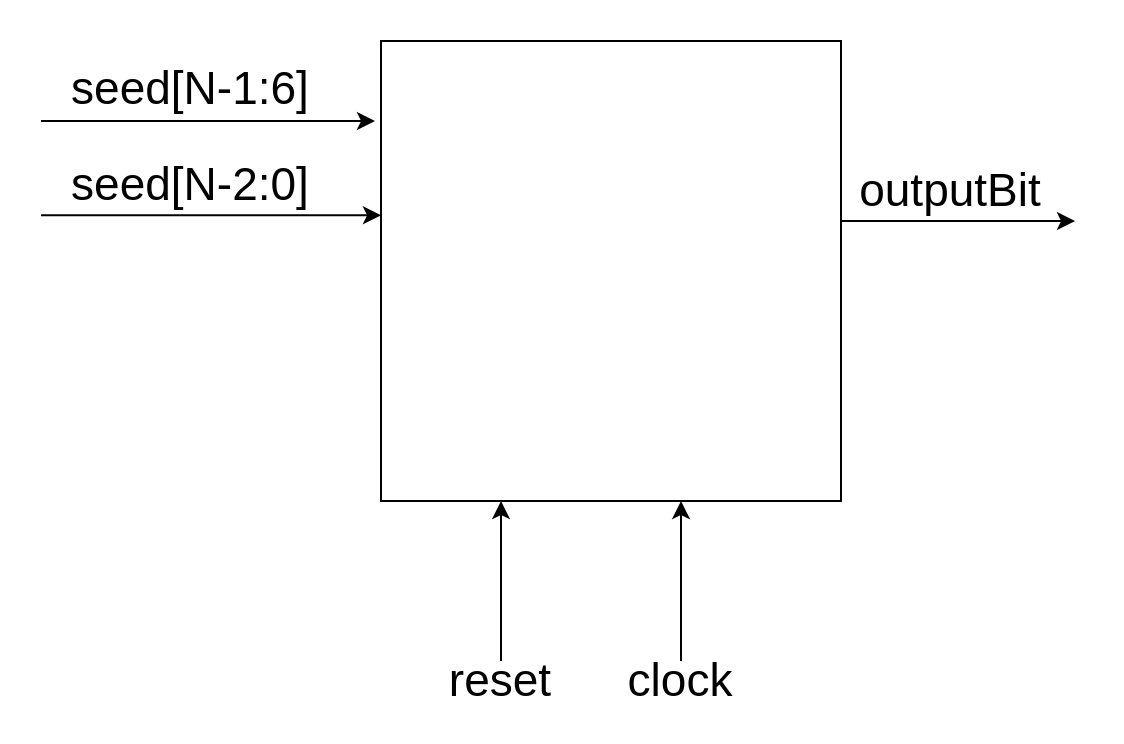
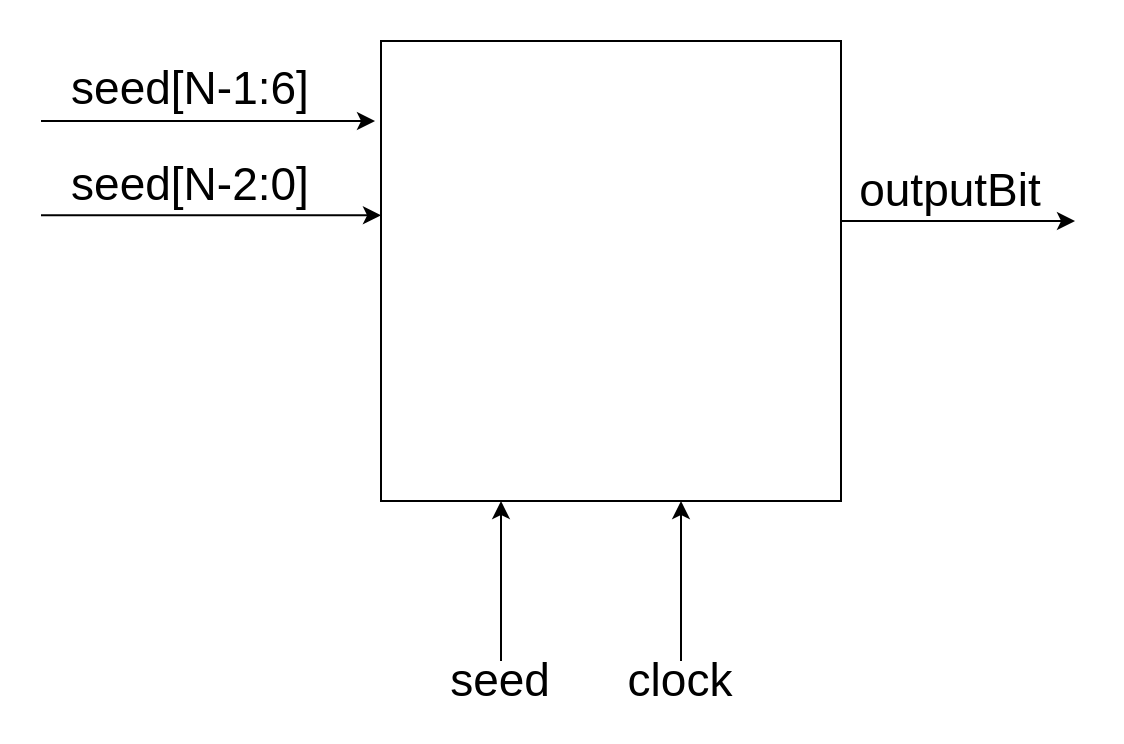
  <mxCell id="0" />
  <mxCell id="1" parent="0" />
  <mxCell id="2" value="" style="rounded=0;whiteSpace=wrap;html=1;rotation=90;" parent="1" vertex="1"><mxGeometry x="190" y="20" width="230" height="230" as="geometry" /></mxCell>
  <mxCell id="3" value="" style="endArrow=classic;html=1;entryX=0.174;entryY=1.013;entryDx=0;entryDy=0;entryPerimeter=0;" parent="1" target="2" edge="1"><mxGeometry width="50" height="50" relative="1" as="geometry"><mxPoint x="20" y="60" as="sourcePoint" /><mxPoint x="120" y="50" as="targetPoint" /></mxGeometry></mxCell>
  <mxCell id="4" value="" style="endArrow=classic;html=1;" parent="1" edge="1"><mxGeometry width="50" height="50" relative="1" as="geometry"><mxPoint x="340" y="330" as="sourcePoint" /><mxPoint x="340" y="250" as="targetPoint" /></mxGeometry></mxCell>
  <mxCell id="5" value="" style="endArrow=classic;html=1;" parent="1" edge="1"><mxGeometry width="50" height="50" relative="1" as="geometry"><mxPoint x="250" y="330" as="sourcePoint" /><mxPoint x="250" y="250" as="targetPoint" /></mxGeometry></mxCell>
  <mxCell id="6" value="" style="endArrow=classic;html=1;entryX=0.174;entryY=1.013;entryDx=0;entryDy=0;entryPerimeter=0;" parent="1" edge="1"><mxGeometry width="50" height="50" relative="1" as="geometry"><mxPoint x="20" y="107.16" as="sourcePoint" /><mxPoint x="190" y="107.18" as="targetPoint" /></mxGeometry></mxCell>
  <mxCell id="7" value="" style="endArrow=classic;html=1;entryX=0.174;entryY=1.013;entryDx=0;entryDy=0;entryPerimeter=0;" parent="1" edge="1"><mxGeometry width="50" height="50" relative="1" as="geometry"><mxPoint x="420" y="110" as="sourcePoint" /><mxPoint x="537.01" y="110.02" as="targetPoint" /></mxGeometry></mxCell>
  <mxCell id="8" value="&lt;font style=&quot;font-size: 23px&quot;&gt;seed[N-1:6]&lt;/font&gt;" style="text;html=1;strokeColor=none;fillColor=none;align=center;verticalAlign=middle;whiteSpace=wrap;rounded=0;" parent="1" vertex="1"><mxGeometry x="30" y="34" width="130" height="20" as="geometry" /></mxCell>
  <mxCell id="9" value="&lt;font style=&quot;font-size: 23px&quot;&gt;seed[N-2:0]&lt;/font&gt;" style="text;html=1;strokeColor=none;fillColor=none;align=center;verticalAlign=middle;whiteSpace=wrap;rounded=0;" parent="1" vertex="1"><mxGeometry x="30" y="82.16" width="130" height="20" as="geometry" /></mxCell>
  <mxCell id="10" value="&lt;font style=&quot;font-size: 23px&quot;&gt;clock&lt;/font&gt;" style="text;html=1;strokeColor=none;fillColor=none;align=center;verticalAlign=middle;whiteSpace=wrap;rounded=0;" parent="1" vertex="1"><mxGeometry x="300" y="330" width="80" height="20" as="geometry" /></mxCell>
- <mxCell id="11" value="&lt;font style=&quot;font-size: 23px&quot;&gt;reset&lt;/font&gt;" style="text;html=1;strokeColor=none;fillColor=none;align=center;verticalAlign=middle;whiteSpace=wrap;rounded=0;" parent="1" vertex="1"><mxGeometry x="210" y="330" width="80" height="20" as="geometry" /></mxCell>
+ <mxCell id="11" value="&lt;font style=&quot;font-size: 23px&quot;&gt;seed&lt;/font&gt;" style="text;html=1;strokeColor=none;fillColor=none;align=center;verticalAlign=middle;whiteSpace=wrap;rounded=0;" parent="1" vertex="1"><mxGeometry x="210" y="330" width="80" height="20" as="geometry" /></mxCell>
  <mxCell id="12" value="&lt;font style=&quot;font-size: 23px&quot;&gt;outputBit&lt;/font&gt;" style="text;html=1;strokeColor=none;fillColor=none;align=center;verticalAlign=middle;whiteSpace=wrap;rounded=0;" parent="1" vertex="1"><mxGeometry x="410" y="85" width="130" height="20" as="geometry" /></mxCell>
